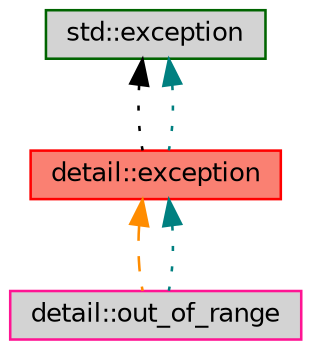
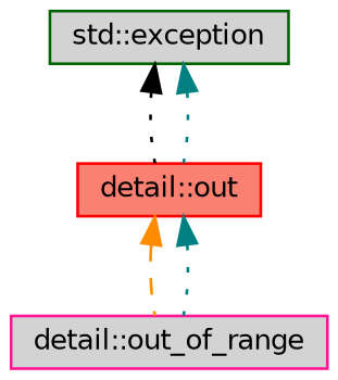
  digraph {
    node [fillcolor=lightgrey fontname=Helvetica fontsize=10 shape=box style=filled]
    edge [color=teal dir=back fontname=Helvetica fontsize=10 labelfontname=Helvetica labelfontsize=10 style=dotted]
    n1 [color=deeppink fontcolor=black height=0.2 label="detail::out_of_range" width=0.4]
-   n2 [color=red fillcolor=salmon height=0.2 label="detail::exception" width=0.4]
+   n2 [color=red fillcolor=salmon height=0.2 label="detail::out" width=0.4]
    n3 [color=darkgreen height=0.2 label="std::exception" width=0.4]
    n2 -> n1 [color=darkorange style=dashed]
    n2 -> n1
    n3 -> n2 [color=black]
    n3 -> n2
  }
